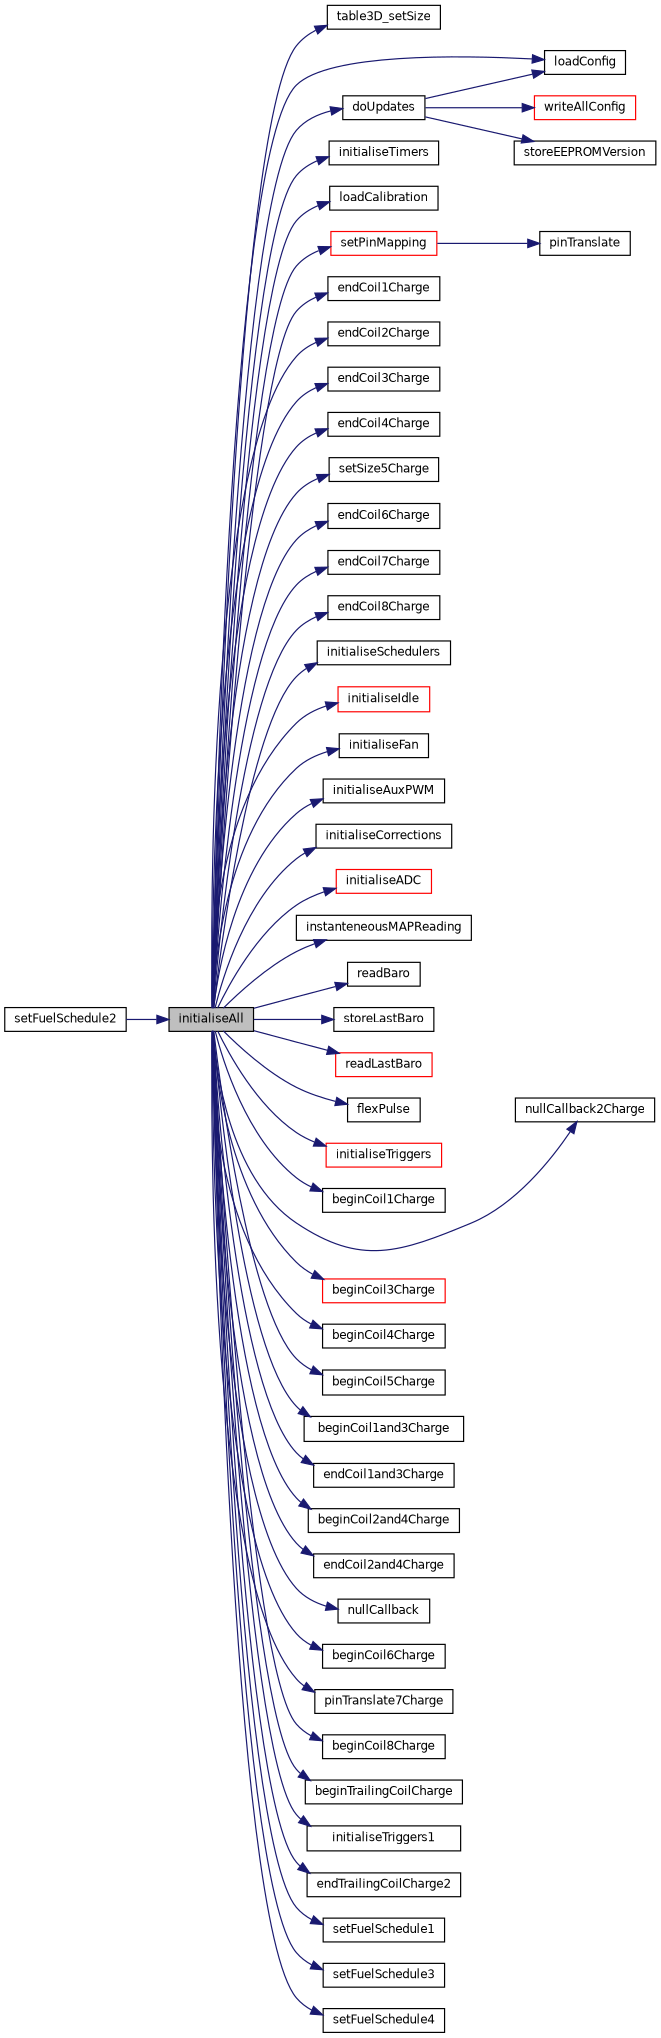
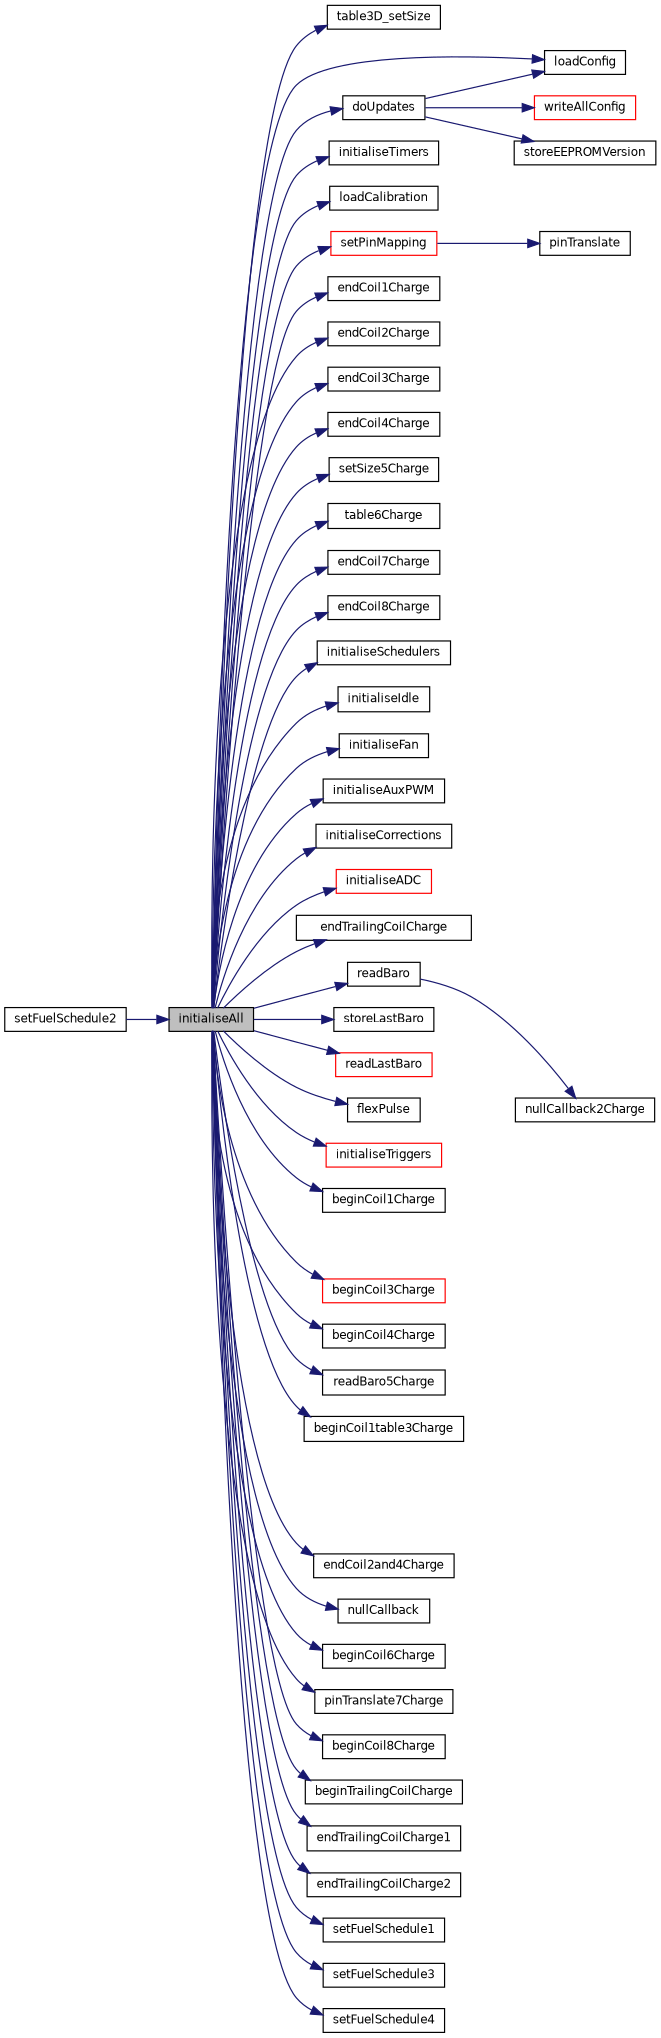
  digraph {
    rankdir=LR
    node [color=black fillcolor=white fontname=Helvetica fontsize=10 shape=record style=filled]
    edge [color=midnightblue fontname=Helvetica fontsize=10 labelfontname=Helvetica labelfontsize=10 style=solid]
    n1 [fillcolor=grey75 fontcolor=black height=0.2 label=initialiseAll width=0.4]
    n2 [height=0.2 label=table3D_setSize width=0.4]
    n3 [height=0.2 label=loadConfig width=0.4]
    n4 [height=0.2 label=doUpdates width=0.4]
    n5 [height=0.2 label=initialiseTimers width=0.4]
    n6 [height=0.2 label=loadCalibration width=0.4]
    n7 [color=red height=0.2 label=setPinMapping width=0.4]
    n8 [height=0.2 label=endCoil1Charge width=0.4]
    n9 [height=0.2 label=endCoil2Charge width=0.4]
    n10 [height=0.2 label=endCoil3Charge width=0.4]
    n11 [height=0.2 label=endCoil4Charge width=0.4]
    n12 [height=0.2 label=setSize5Charge width=0.4]
-   n13 [height=0.2 label=endCoil6Charge width=0.4]
+   n13 [height=0.2 label=table6Charge width=0.4]
    n14 [height=0.2 label=endCoil7Charge width=0.4]
    n15 [height=0.2 label=endCoil8Charge width=0.4]
    n16 [height=0.2 label=initialiseSchedulers width=0.4]
-   n17 [color=red height=0.2 label=initialiseIdle width=0.4]
+   n17 [height=0.2 label=initialiseIdle width=0.4]
    n18 [height=0.2 label=initialiseFan width=0.4]
    n19 [height=0.2 label=initialiseAuxPWM width=0.4]
    n20 [height=0.2 label=initialiseCorrections width=0.4]
    n21 [color=red height=0.2 label=initialiseADC width=0.4]
-   n22 [height=0.2 label=instanteneousMAPReading width=0.4]
+   n22 [height=0.2 label=endTrailingCoilCharge width=0.4]
    n23 [height=0.2 label=readBaro width=0.4]
    n24 [height=0.2 label=storeLastBaro width=0.4]
    n25 [color=red height=0.2 label=readLastBaro width=0.4]
    n26 [height=0.2 label=flexPulse width=0.4]
    n27 [color=red height=0.2 label=initialiseTriggers width=0.4]
    n28 [height=0.2 label=beginCoil1Charge width=0.4]
    n29 [height=0.2 label=nullCallback2Charge width=0.4]
    n30 [color=red height=0.2 label=beginCoil3Charge width=0.4]
    n31 [height=0.2 label=beginCoil4Charge width=0.4]
-   n32 [height=0.2 label=beginCoil5Charge width=0.4]
-   n33 [height=0.2 label=beginCoil1and3Charge width=0.4]
-   n34 [height=0.2 label=endCoil1and3Charge width=0.4]
-   n35 [height=0.2 label=beginCoil2and4Charge width=0.4]
+   n32 [height=0.2 label=readBaro5Charge width=0.4]
+   n33 [height=0.2 label=beginCoil1table3Charge width=0.4]
    n36 [height=0.2 label=endCoil2and4Charge width=0.4]
    n37 [height=0.2 label=nullCallback width=0.4]
    n38 [height=0.2 label=beginCoil6Charge width=0.4]
    n39 [height=0.2 label=pinTranslate7Charge width=0.4]
    n40 [height=0.2 label=beginCoil8Charge width=0.4]
    n41 [height=0.2 label=beginTrailingCoilCharge width=0.4]
-   n42 [height=0.2 label=initialiseTriggers1 width=0.4]
+   n42 [height=0.2 label=endTrailingCoilCharge1 width=0.4]
    n43 [height=0.2 label=endTrailingCoilCharge2 width=0.4]
    n44 [height=0.2 label=setFuelSchedule1 width=0.4]
    n45 [height=0.2 label=setFuelSchedule3 width=0.4]
    n46 [height=0.2 label=setFuelSchedule4 width=0.4]
    n47 [color=red height=0.2 label=writeAllConfig width=0.4]
    n48 [height=0.2 label=storeEEPROMVersion width=0.4]
    n49 [height=0.2 label=pinTranslate width=0.4]
    n50 [height=0.2 label=setFuelSchedule2 width=0.4]
    n1 -> n2
    n1 -> n3
    n1 -> n4
    n1 -> n5
    n1 -> n6
    n1 -> n7
    n1 -> n8
    n1 -> n9
    n1 -> n10
    n1 -> n11
    n1 -> n12
    n1 -> n13
    n1 -> n14
    n1 -> n15
    n1 -> n16
    n1 -> n17
    n1 -> n18
    n1 -> n19
    n1 -> n20
    n1 -> n21
    n1 -> n22
    n1 -> n23
    n1 -> n24
    n1 -> n25
    n1 -> n26
    n1 -> n27
    n1 -> n28
-   n1 -> n29
+   n23 -> n29
    n1 -> n30
    n1 -> n31
    n1 -> n32
    n1 -> n33
-   n1 -> n34
-   n1 -> n35
    n1 -> n36
    n1 -> n37
    n1 -> n38
    n1 -> n39
    n1 -> n40
    n1 -> n41
    n1 -> n42
    n1 -> n43
    n1 -> n44
    n1 -> n45
    n1 -> n46
    n4 -> n3
    n4 -> n47
    n4 -> n48
    n7 -> n49
    n50 -> n1
  }
